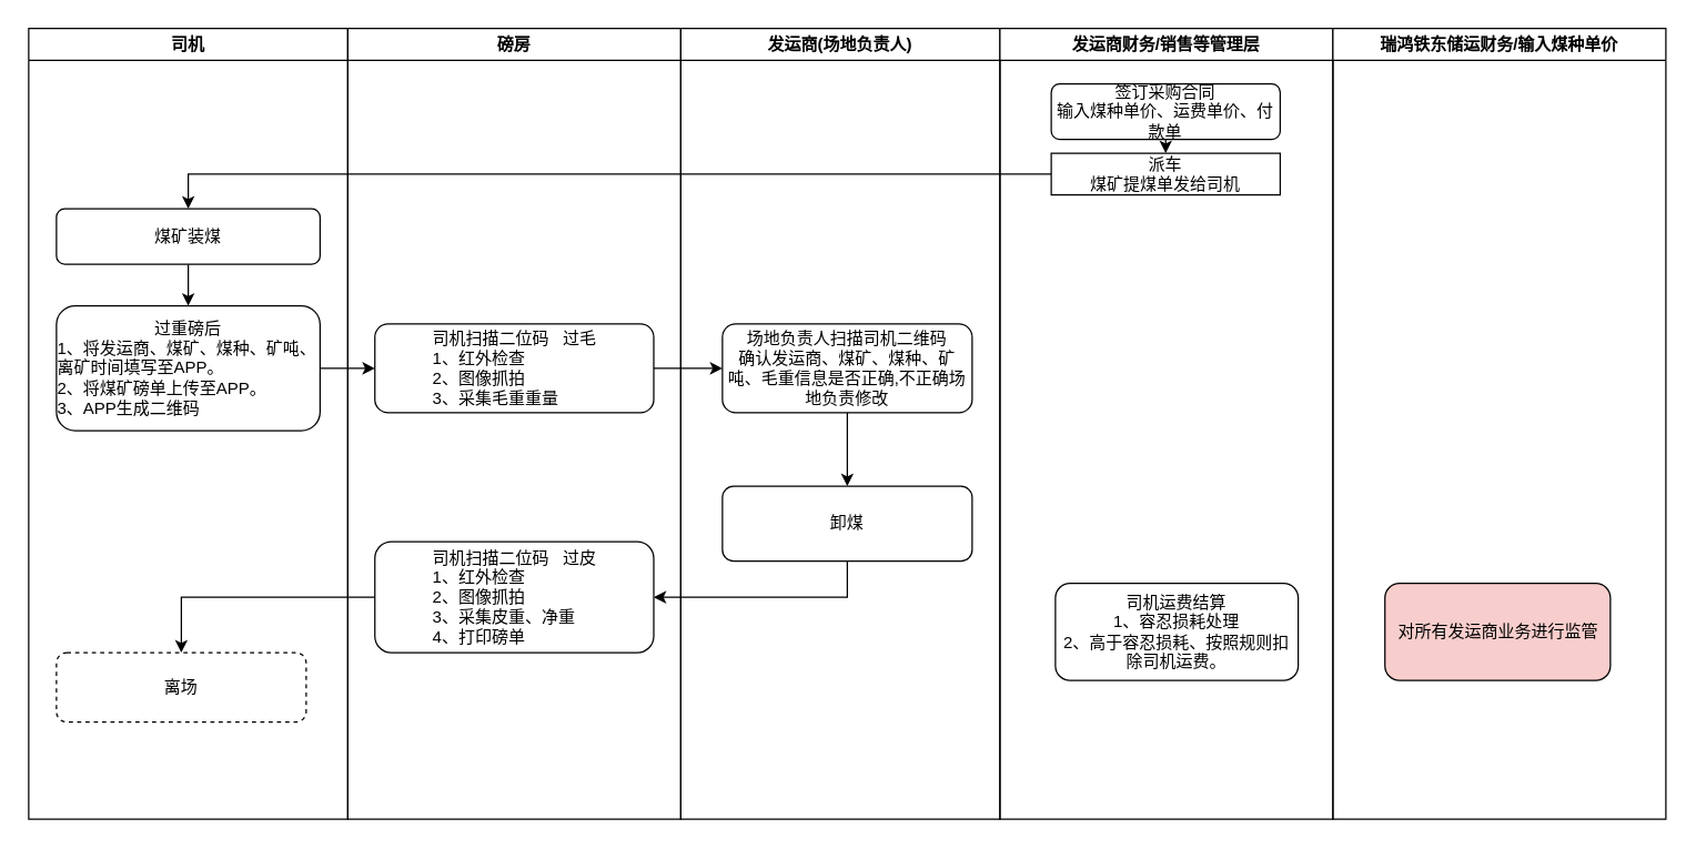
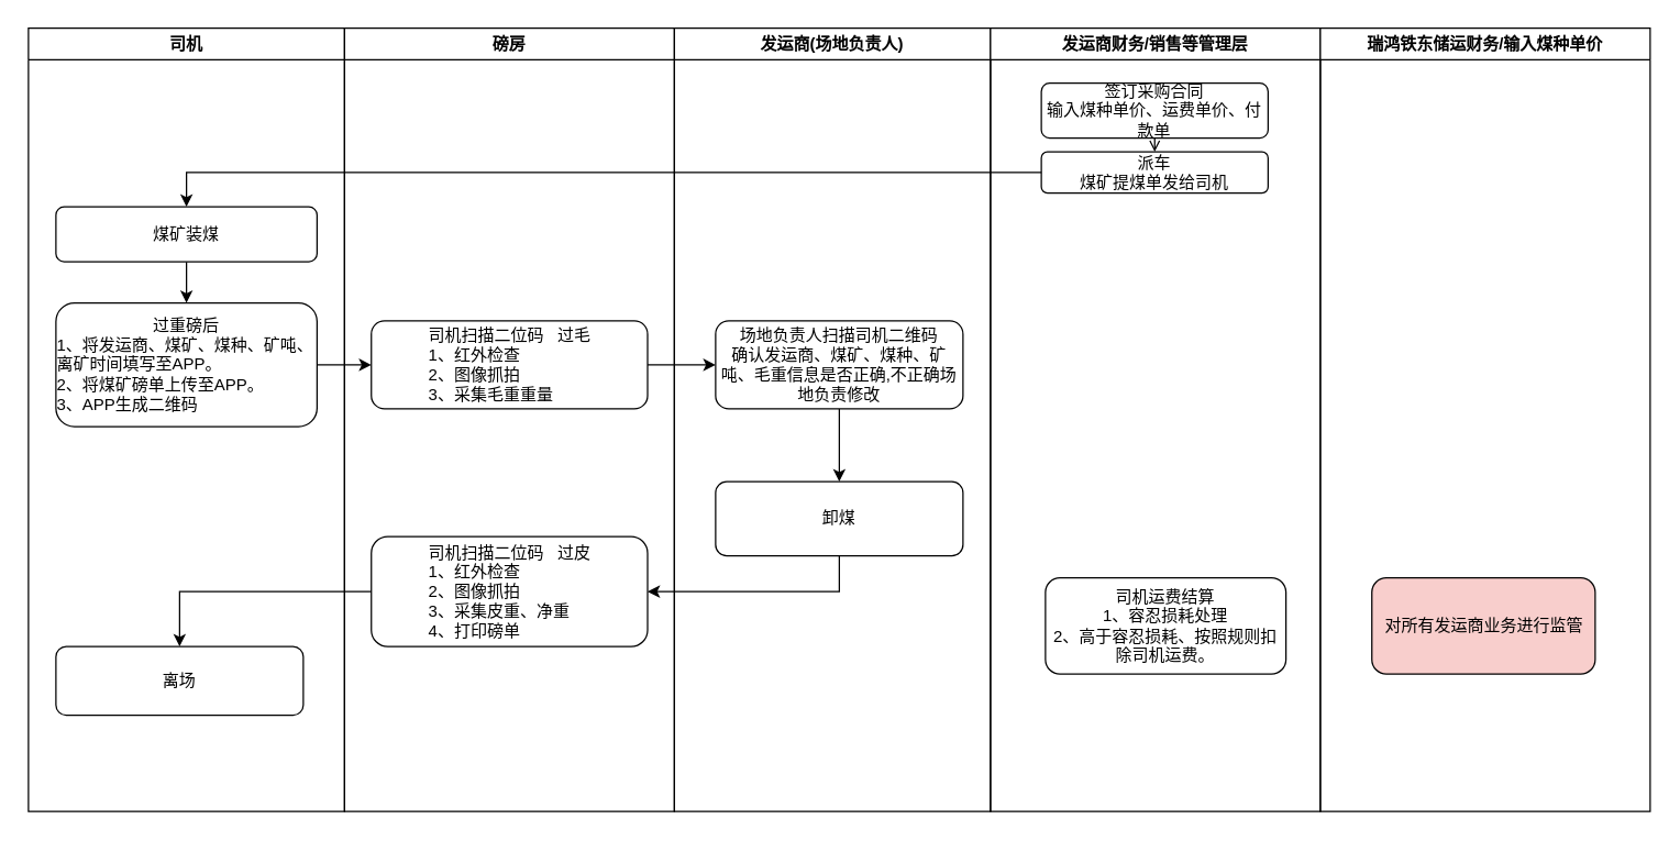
  <mxCell id="0" />
  <mxCell id="1" parent="0" />
  <mxCell id="2" value="司机" style="swimlane;whiteSpace=wrap" parent="1" vertex="1"><mxGeometry x="20" y="20" width="230" height="570" as="geometry" /></mxCell>
  <mxCell id="3" style="edgeStyle=orthogonalEdgeStyle;rounded=0;orthogonalLoop=1;jettySize=auto;html=1;exitX=0.5;exitY=1;exitDx=0;exitDy=0;entryX=0.5;entryY=0;entryDx=0;entryDy=0;" edge="1" parent="2" source="4" target="5"><mxGeometry relative="1" as="geometry" /></mxCell>
  <mxCell id="4" value="煤矿装煤" style="rounded=1;whiteSpace=wrap;html=1;" vertex="1" parent="2"><mxGeometry x="20" y="130" width="190" height="40" as="geometry" /></mxCell>
  <mxCell id="5" value="&lt;div&gt;&lt;span&gt;过重磅后&lt;/span&gt;&lt;/div&gt;&lt;div style=&quot;text-align: left&quot;&gt;&lt;span&gt;1、将发运商、煤矿、煤种、矿吨、离矿时间填写至APP。&lt;/span&gt;&lt;/div&gt;&lt;div style=&quot;text-align: left&quot;&gt;&lt;span&gt;2、将煤矿磅单上传至APP。&lt;/span&gt;&lt;/div&gt;&lt;div style=&quot;text-align: left&quot;&gt;&lt;span&gt;3、APP生成二维码&lt;/span&gt;&lt;/div&gt;" style="rounded=1;whiteSpace=wrap;html=1;" vertex="1" parent="2"><mxGeometry x="20" y="200" width="190" height="90" as="geometry" /></mxCell>
- <mxCell id="6" value="离场" style="rounded=1;whiteSpace=wrap;html=1;dashed=1;" vertex="1" parent="2"><mxGeometry x="20" y="450" width="180" height="50" as="geometry" /></mxCell>
+ <mxCell id="6" value="离场" style="rounded=1;whiteSpace=wrap;html=1;" vertex="1" parent="2"><mxGeometry x="20" y="450" width="180" height="50" as="geometry" /></mxCell>
  <mxCell id="7" value="磅房" style="swimlane;whiteSpace=wrap" parent="1" vertex="1"><mxGeometry x="250" y="20" width="240" height="570" as="geometry" /></mxCell>
  <mxCell id="8" value="&lt;div&gt;司机扫描二位码&amp;nbsp; &amp;nbsp;过毛&lt;/div&gt;&lt;div style=&quot;text-align: left&quot;&gt;&lt;span&gt;1、红外检查&lt;br&gt;&lt;/span&gt;&lt;/div&gt;&lt;div style=&quot;text-align: left&quot;&gt;&lt;span&gt;2、图像抓拍&lt;/span&gt;&lt;/div&gt;&lt;div style=&quot;text-align: left&quot;&gt;&lt;span&gt;3、采集毛重重量&lt;/span&gt;&lt;/div&gt;" style="rounded=1;whiteSpace=wrap;html=1;" vertex="1" parent="7"><mxGeometry x="19.5" y="213" width="201" height="64" as="geometry" /></mxCell>
  <mxCell id="9" value="&lt;div&gt;司机扫描二位码&amp;nbsp; &amp;nbsp;过皮&lt;/div&gt;&lt;div style=&quot;text-align: left&quot;&gt;&lt;span&gt;1、红外检查&lt;br&gt;&lt;/span&gt;&lt;/div&gt;&lt;div style=&quot;text-align: left&quot;&gt;&lt;span&gt;2、图像抓拍&lt;/span&gt;&lt;/div&gt;&lt;div style=&quot;text-align: left&quot;&gt;&lt;span&gt;3、采集皮重、净重&lt;/span&gt;&lt;/div&gt;&lt;div style=&quot;text-align: left&quot;&gt;&lt;span&gt;4、打印磅单&lt;/span&gt;&lt;/div&gt;" style="rounded=1;whiteSpace=wrap;html=1;" vertex="1" parent="7"><mxGeometry x="19.5" y="370" width="201" height="80" as="geometry" /></mxCell>
  <mxCell id="10" value="发运商(场地负责人)" style="swimlane;whiteSpace=wrap" parent="1" vertex="1"><mxGeometry x="490" y="20" width="230" height="570" as="geometry" /></mxCell>
  <mxCell id="11" style="edgeStyle=orthogonalEdgeStyle;rounded=0;orthogonalLoop=1;jettySize=auto;html=1;exitX=0.5;exitY=1;exitDx=0;exitDy=0;entryX=0.5;entryY=0;entryDx=0;entryDy=0;" edge="1" parent="10" source="12" target="13"><mxGeometry relative="1" as="geometry" /></mxCell>
  <mxCell id="12" value="场地负责人扫描司机二维码&lt;br&gt;确认发运商、煤矿、煤种、矿吨、毛重信息是否正确,不正确场地负责修改" style="rounded=1;whiteSpace=wrap;html=1;" vertex="1" parent="10"><mxGeometry x="30" y="213" width="180" height="64" as="geometry" /></mxCell>
  <mxCell id="13" value="卸煤" style="rounded=1;whiteSpace=wrap;html=1;" vertex="1" parent="10"><mxGeometry x="30" y="330" width="180" height="54" as="geometry" /></mxCell>
  <mxCell id="14" value="发运商财务/销售等管理层" style="swimlane;whiteSpace=wrap" vertex="1" parent="1"><mxGeometry x="720" y="20" width="240" height="570" as="geometry" /></mxCell>
- <mxCell id="15" style="edgeStyle=orthogonalEdgeStyle;rounded=0;orthogonalLoop=1;jettySize=auto;html=1;exitX=0.5;exitY=1;exitDx=0;exitDy=0;entryX=0.5;entryY=0;entryDx=0;entryDy=0;" edge="1" parent="14" source="16" target="17"><mxGeometry relative="1" as="geometry" /></mxCell>
+ <mxCell id="15" style="edgeStyle=orthogonalEdgeStyle;rounded=0;orthogonalLoop=1;jettySize=auto;html=1;exitX=0.5;exitY=1;exitDx=0;exitDy=0;entryX=0.5;entryY=0;entryDx=0;entryDy=0;endArrow=open;" edge="1" parent="14" source="16" target="17"><mxGeometry relative="1" as="geometry" /></mxCell>
  <mxCell id="16" value="签订采购合同&lt;br&gt;输入煤种单价、运费单价、付款单" style="rounded=1;whiteSpace=wrap;html=1;" vertex="1" parent="14"><mxGeometry x="37" y="40" width="165" height="40" as="geometry" /></mxCell>
- <mxCell id="17" value="派车&lt;br&gt;煤矿提煤单发给司机" style="whiteSpace=wrap;html=1;rounded=0;" vertex="1" parent="14"><mxGeometry x="37" y="90" width="165" height="30" as="geometry" /></mxCell>
+ <mxCell id="17" value="派车&lt;br&gt;煤矿提煤单发给司机" style="rounded=1;whiteSpace=wrap;html=1;" vertex="1" parent="14"><mxGeometry x="37" y="90" width="165" height="30" as="geometry" /></mxCell>
  <mxCell id="18" value="司机运费结算&lt;br&gt;1、容忍损耗处理&lt;br&gt;2、高于容忍损耗、按照规则扣除司机运费。" style="rounded=1;whiteSpace=wrap;html=1;" vertex="1" parent="14"><mxGeometry x="40" y="400" width="175" height="70" as="geometry" /></mxCell>
  <mxCell id="19" value="瑞鸿铁东储运财务/输入煤种单价" style="swimlane;whiteSpace=wrap" vertex="1" parent="1"><mxGeometry x="960" y="20" width="240" height="570" as="geometry" /></mxCell>
  <mxCell id="20" value="对所有发运商业务进行监管" style="rounded=1;whiteSpace=wrap;html=1;fillColor=#f8cecc;" vertex="1" parent="19"><mxGeometry x="37.5" y="400" width="162.5" height="70" as="geometry" /></mxCell>
  <mxCell id="21" style="edgeStyle=orthogonalEdgeStyle;rounded=0;orthogonalLoop=1;jettySize=auto;html=1;exitX=1;exitY=0.5;exitDx=0;exitDy=0;entryX=0;entryY=0.5;entryDx=0;entryDy=0;" edge="1" parent="1" source="5" target="8"><mxGeometry relative="1" as="geometry"><mxPoint x="260" y="265" as="targetPoint" /></mxGeometry></mxCell>
  <mxCell id="22" style="edgeStyle=orthogonalEdgeStyle;rounded=0;orthogonalLoop=1;jettySize=auto;html=1;exitX=1;exitY=0.5;exitDx=0;exitDy=0;entryX=0;entryY=0.5;entryDx=0;entryDy=0;" edge="1" parent="1" source="8" target="12"><mxGeometry relative="1" as="geometry" /></mxCell>
  <mxCell id="23" style="edgeStyle=orthogonalEdgeStyle;rounded=0;orthogonalLoop=1;jettySize=auto;html=1;exitX=0.5;exitY=1;exitDx=0;exitDy=0;entryX=1;entryY=0.5;entryDx=0;entryDy=0;" edge="1" parent="1" source="13" target="9"><mxGeometry relative="1" as="geometry" /></mxCell>
  <mxCell id="24" style="edgeStyle=orthogonalEdgeStyle;rounded=0;orthogonalLoop=1;jettySize=auto;html=1;exitX=0;exitY=0.5;exitDx=0;exitDy=0;entryX=0.5;entryY=0;entryDx=0;entryDy=0;" edge="1" parent="1" source="17" target="4"><mxGeometry relative="1" as="geometry" /></mxCell>
  <mxCell id="25" style="edgeStyle=orthogonalEdgeStyle;rounded=0;orthogonalLoop=1;jettySize=auto;html=1;exitX=0;exitY=0.5;exitDx=0;exitDy=0;entryX=0.5;entryY=0;entryDx=0;entryDy=0;" edge="1" parent="1" source="9" target="6"><mxGeometry relative="1" as="geometry" /></mxCell>
